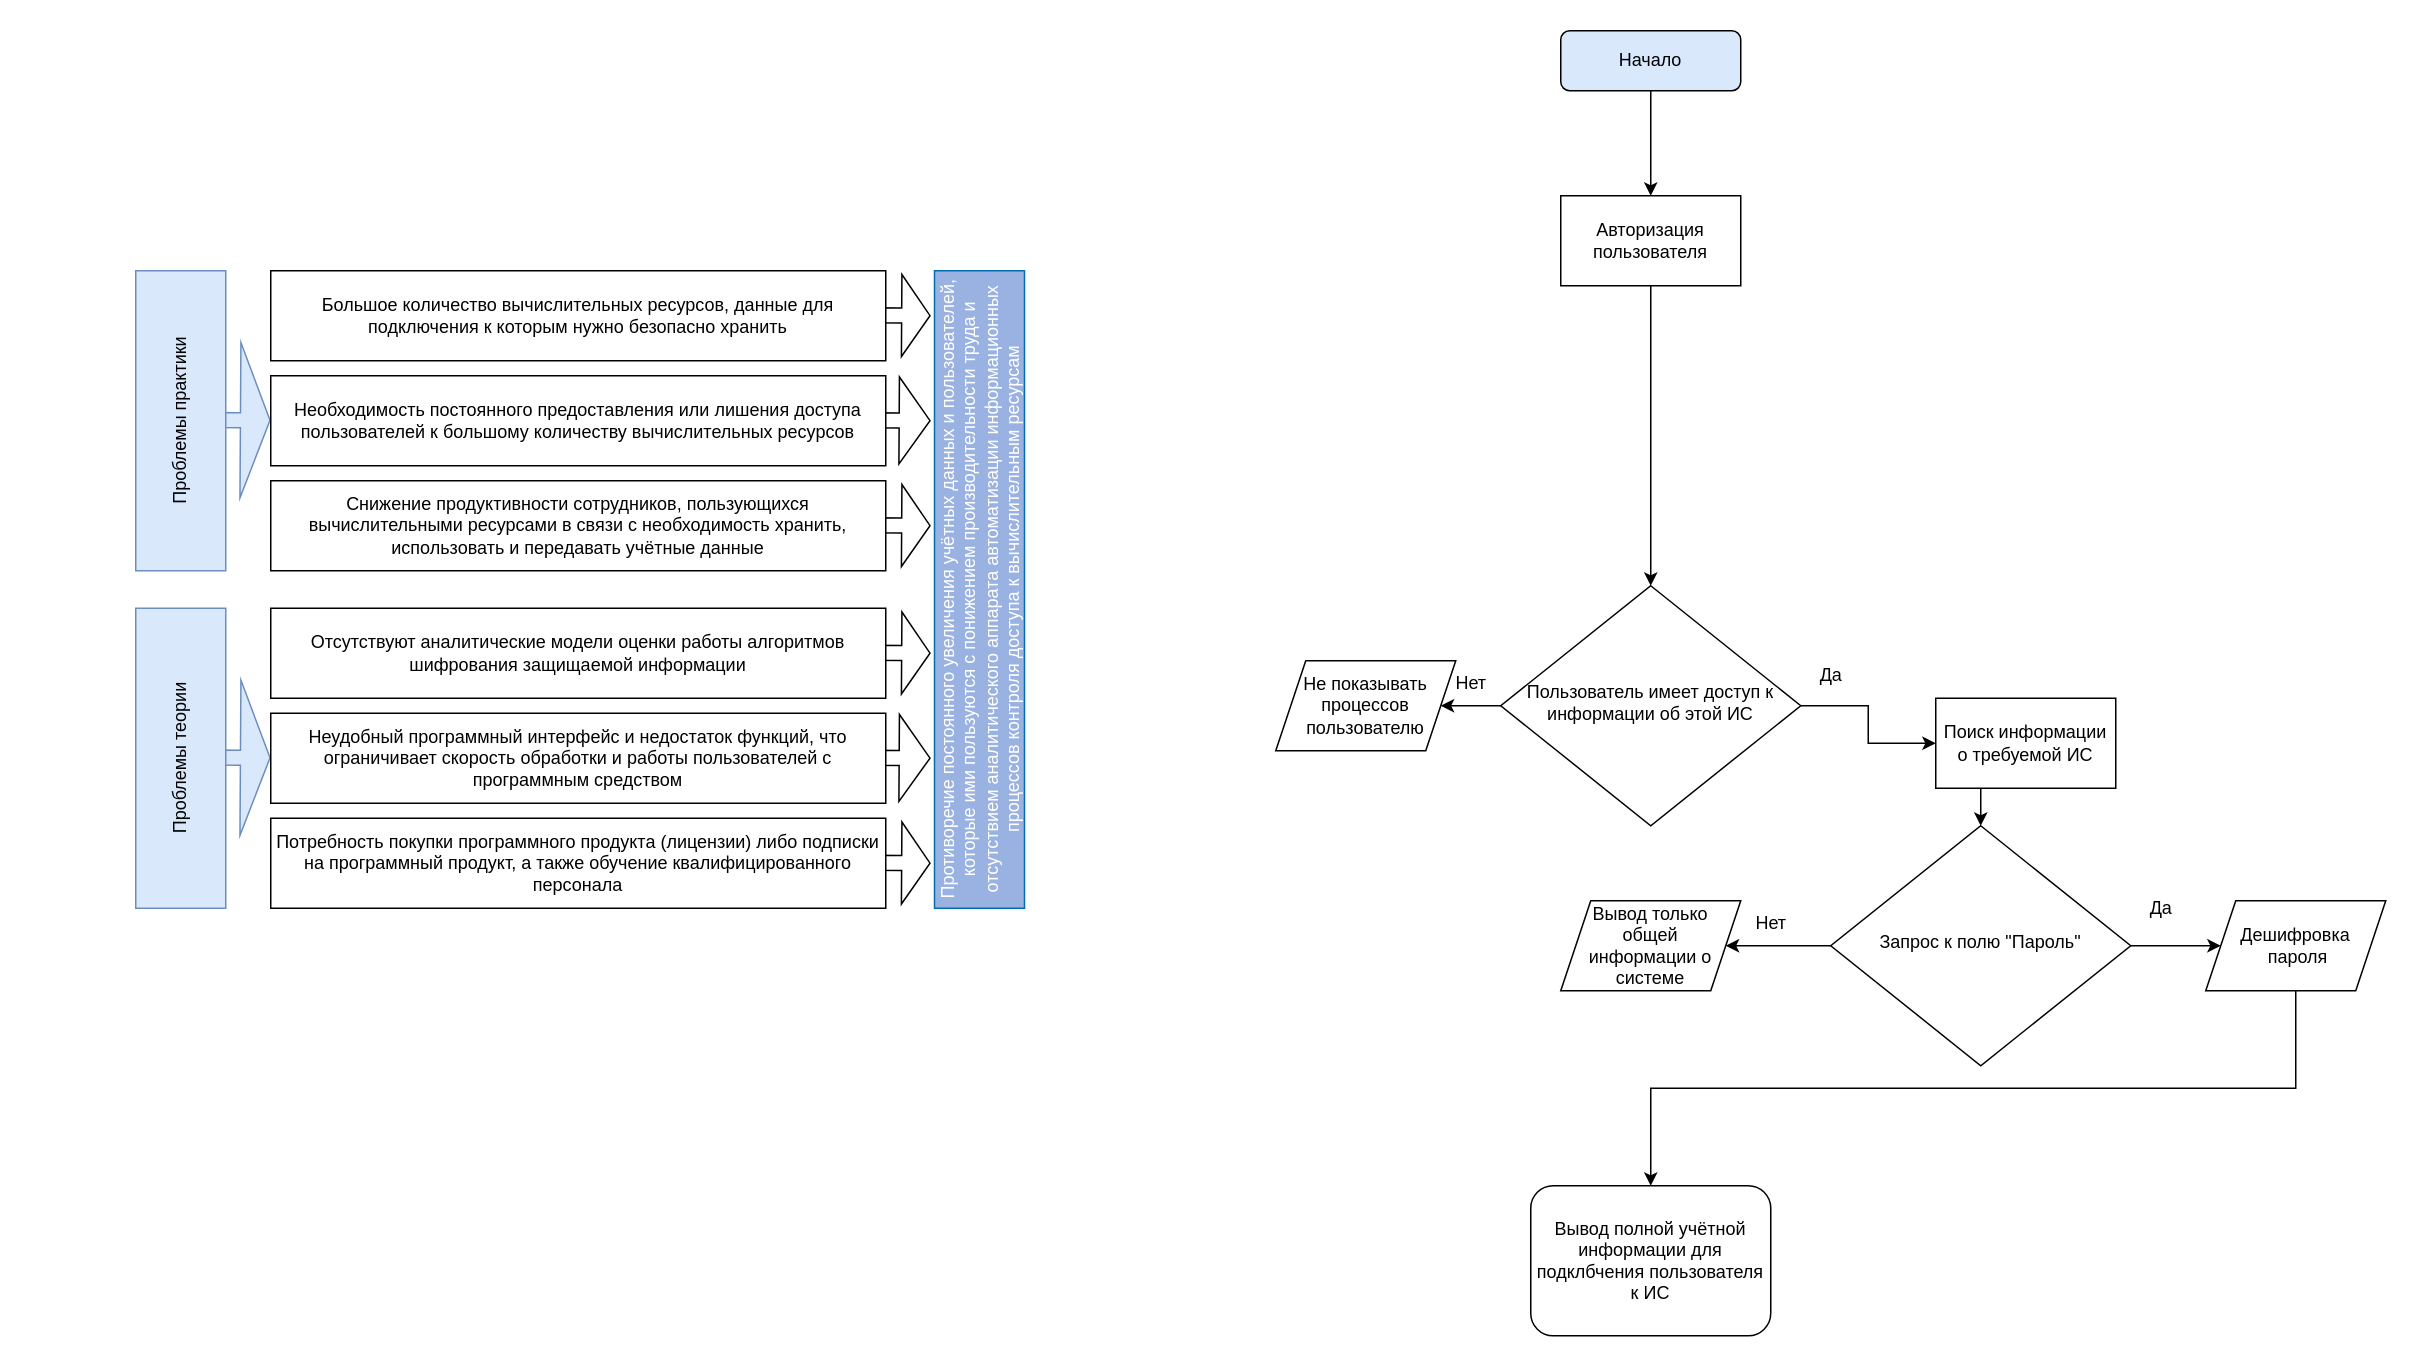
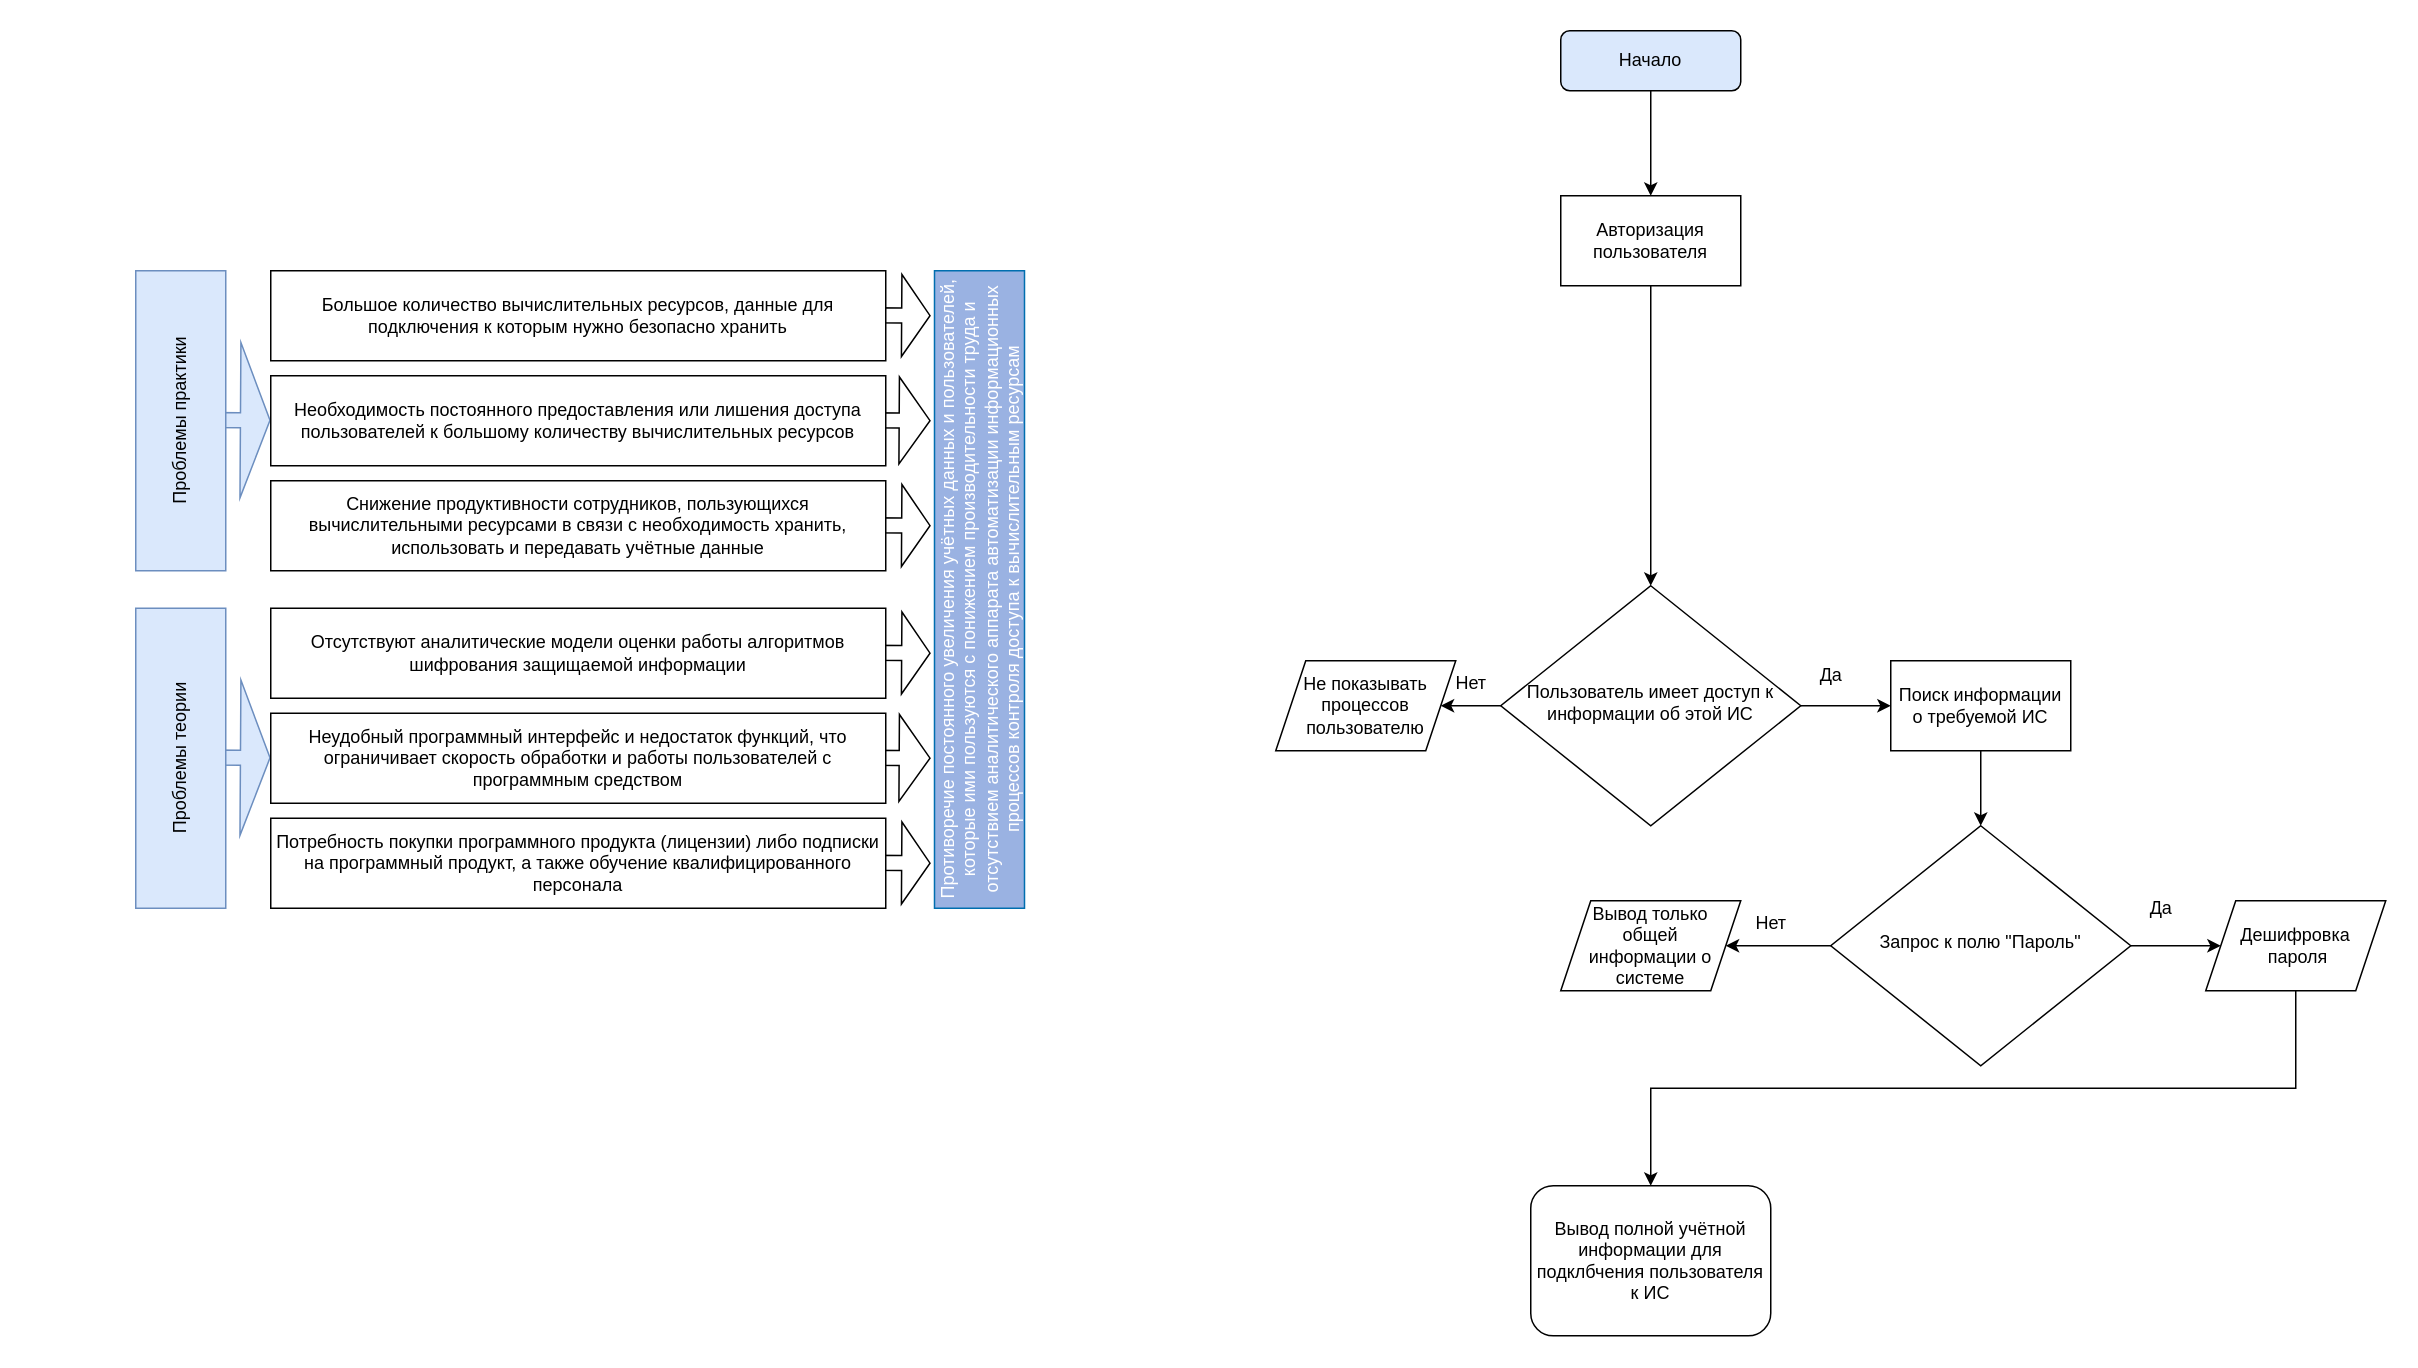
  <mxCell id="0" />
  <mxCell id="1" parent="0" />
  <mxCell id="2" style="edgeStyle=orthogonalEdgeStyle;rounded=0;orthogonalLoop=1;jettySize=auto;html=1;exitX=0.5;exitY=1;exitDx=0;exitDy=0;entryX=0.5;entryY=0;entryDx=0;entryDy=0;" edge="1" parent="1" source="3" target="8"><mxGeometry relative="1" as="geometry" /></mxCell>
  <mxCell id="3" value="Начало" style="rounded=1;whiteSpace=wrap;html=1;fontSize=12;glass=0;strokeWidth=1;shadow=0;fillColor=#dae8fc;" parent="1" vertex="1"><mxGeometry x="1040" y="20" width="120" height="40" as="geometry" /></mxCell>
  <mxCell id="4" style="edgeStyle=orthogonalEdgeStyle;rounded=0;orthogonalLoop=1;jettySize=auto;html=1;exitX=0;exitY=0.5;exitDx=0;exitDy=0;entryX=1;entryY=0.5;entryDx=0;entryDy=0;" edge="1" parent="1" source="6"><mxGeometry relative="1" as="geometry"><mxPoint x="960" y="470" as="targetPoint" /></mxGeometry></mxCell>
  <mxCell id="5" style="edgeStyle=orthogonalEdgeStyle;rounded=0;orthogonalLoop=1;jettySize=auto;html=1;exitX=1;exitY=0.5;exitDx=0;exitDy=0;entryX=0;entryY=0.5;entryDx=0;entryDy=0;" edge="1" parent="1" source="6" target="10"><mxGeometry relative="1" as="geometry" /></mxCell>
  <mxCell id="6" value="Пользователь имеет доступ к информации об этой ИС" style="rhombus;whiteSpace=wrap;html=1;shadow=0;fontFamily=Helvetica;fontSize=12;align=center;strokeWidth=1;spacing=6;spacingTop=-4;" parent="1" vertex="1"><mxGeometry x="1000" y="390" width="200" height="160" as="geometry" /></mxCell>
  <mxCell id="7" style="edgeStyle=orthogonalEdgeStyle;rounded=0;orthogonalLoop=1;jettySize=auto;html=1;exitX=0.5;exitY=1;exitDx=0;exitDy=0;" edge="1" parent="1" source="8"><mxGeometry relative="1" as="geometry"><mxPoint x="1100" y="390" as="targetPoint" /></mxGeometry></mxCell>
  <mxCell id="8" value="Авторизация пользователя" style="rounded=0;whiteSpace=wrap;html=1;" vertex="1" parent="1"><mxGeometry x="1040" y="130" width="120" height="60" as="geometry" /></mxCell>
  <mxCell id="9" style="edgeStyle=orthogonalEdgeStyle;rounded=0;orthogonalLoop=1;jettySize=auto;html=1;exitX=0.5;exitY=1;exitDx=0;exitDy=0;entryX=0.5;entryY=0;entryDx=0;entryDy=0;" edge="1" parent="1" source="10"><mxGeometry relative="1" as="geometry"><mxPoint x="1320" y="550" as="targetPoint" /></mxGeometry></mxCell>
- <mxCell id="10" value="Поиск информации о требуемой ИС" style="rounded=0;whiteSpace=wrap;html=1;" vertex="1" parent="1"><mxGeometry x="1290" y="465" width="120" height="60" as="geometry" /></mxCell>
+ <mxCell id="10" value="Поиск информации о требуемой ИС" style="rounded=0;whiteSpace=wrap;html=1;" vertex="1" parent="1"><mxGeometry x="1260" y="440" width="120" height="60" as="geometry" /></mxCell>
  <mxCell id="11" value="Нет" style="text;html=1;align=center;verticalAlign=middle;resizable=0;points=[];autosize=1;strokeColor=none;fillColor=none;" vertex="1" parent="1"><mxGeometry x="960" y="440" width="40" height="30" as="geometry" /></mxCell>
  <mxCell id="12" value="Да" style="text;html=1;align=center;verticalAlign=middle;resizable=0;points=[];autosize=1;strokeColor=none;fillColor=none;" vertex="1" parent="1"><mxGeometry x="1200" y="435" width="40" height="30" as="geometry" /></mxCell>
  <mxCell id="13" value="Не показывать процессов пользователю" style="shape=parallelogram;perimeter=parallelogramPerimeter;whiteSpace=wrap;html=1;fixedSize=1;" vertex="1" parent="1"><mxGeometry x="850" y="440" width="120" height="60" as="geometry" /></mxCell>
  <mxCell id="14" style="edgeStyle=orthogonalEdgeStyle;rounded=0;orthogonalLoop=1;jettySize=auto;html=1;exitX=0;exitY=0.5;exitDx=0;exitDy=0;" edge="1" parent="1" source="16" target="17"><mxGeometry relative="1" as="geometry" /></mxCell>
  <mxCell id="15" style="edgeStyle=orthogonalEdgeStyle;rounded=0;orthogonalLoop=1;jettySize=auto;html=1;exitX=1;exitY=0.5;exitDx=0;exitDy=0;" edge="1" parent="1" source="16" target="20"><mxGeometry relative="1" as="geometry" /></mxCell>
  <mxCell id="16" value="Запрос к полю &quot;Пароль&quot;" style="rhombus;whiteSpace=wrap;html=1;shadow=0;fontFamily=Helvetica;fontSize=12;align=center;strokeWidth=1;spacing=6;spacingTop=-4;" vertex="1" parent="1"><mxGeometry x="1220" y="550" width="200" height="160" as="geometry" /></mxCell>
  <mxCell id="17" value="Вывод только &lt;br&gt;общей&lt;br&gt;информации о системе" style="shape=parallelogram;perimeter=parallelogramPerimeter;whiteSpace=wrap;html=1;fixedSize=1;" vertex="1" parent="1"><mxGeometry x="1040" y="600" width="120" height="60" as="geometry" /></mxCell>
  <mxCell id="18" value="Нет" style="text;html=1;align=center;verticalAlign=middle;resizable=0;points=[];autosize=1;strokeColor=none;fillColor=none;" vertex="1" parent="1"><mxGeometry x="1160" y="600" width="40" height="30" as="geometry" /></mxCell>
  <mxCell id="19" style="edgeStyle=orthogonalEdgeStyle;rounded=0;orthogonalLoop=1;jettySize=auto;html=1;exitX=0.5;exitY=1;exitDx=0;exitDy=0;entryX=0.5;entryY=0;entryDx=0;entryDy=0;" edge="1" parent="1" source="20" target="22"><mxGeometry relative="1" as="geometry" /></mxCell>
  <mxCell id="20" value="Дешифровка&lt;br&gt;&amp;nbsp;пароля" style="shape=parallelogram;perimeter=parallelogramPerimeter;whiteSpace=wrap;html=1;fixedSize=1;" vertex="1" parent="1"><mxGeometry x="1470" y="600" width="120" height="60" as="geometry" /></mxCell>
  <mxCell id="21" value="Да" style="text;html=1;align=center;verticalAlign=middle;resizable=0;points=[];autosize=1;strokeColor=none;fillColor=none;" vertex="1" parent="1"><mxGeometry x="1420" y="590" width="40" height="30" as="geometry" /></mxCell>
  <mxCell id="22" value="Вывод полной учётной информации для подклбчения пользователя к ИС" style="rounded=1;whiteSpace=wrap;html=1;" vertex="1" parent="1"><mxGeometry x="1020" y="790" width="160" height="100" as="geometry" /></mxCell>
  <mxCell id="23" value="Противоречие постоянного увеличения учётных данных и пользователей, которые ими пользуются с понижением производительности труда и отсутствием аналитического аппарата автоматизации информационных процессов контроля доступа к вычислительным ресурсам" style="rounded=0;whiteSpace=wrap;html=1;rotation=-90;fillColor=#9AB2E2;strokeColor=#006EAF;fontColor=#ffffff;" vertex="1" parent="1"><mxGeometry x="440" y="362.5" width="425" height="60" as="geometry" /></mxCell>
  <mxCell id="24" value="" style="shape=flexArrow;endArrow=classic;html=1;rounded=0;endWidth=92.571;endSize=6.234;startWidth=49.714;startSize=19.331;fillColor=#dae8fc;strokeColor=#6c8ebf;" edge="1" parent="1"><mxGeometry width="50" height="50" relative="1" as="geometry"><mxPoint x="140" y="279.5" as="sourcePoint" /><mxPoint x="180" y="279.74" as="targetPoint" /></mxGeometry></mxCell>
  <mxCell id="25" value="Проблемы практики" style="rounded=0;whiteSpace=wrap;html=1;rotation=-90;fillColor=#dae8fc;strokeColor=#6c8ebf;" vertex="1" parent="1"><mxGeometry x="20" y="250" width="200" height="60" as="geometry" /></mxCell>
  <mxCell id="26" value="" style="shape=flexArrow;endArrow=classic;html=1;rounded=0;endWidth=43.667;endSize=5.963;startWidth=49.714;startSize=19.331;" edge="1" parent="1"><mxGeometry width="50" height="50" relative="1" as="geometry"><mxPoint x="580" y="209.71" as="sourcePoint" /><mxPoint x="620" y="209.95" as="targetPoint" /></mxGeometry></mxCell>
  <mxCell id="27" value="Большое количество вычислительных ресурсов, данные для подключения к которым нужно безопасно хранить" style="rounded=0;whiteSpace=wrap;html=1;rotation=0;" vertex="1" parent="1"><mxGeometry x="180" y="180" width="410" height="60" as="geometry" /></mxCell>
  <mxCell id="28" value="" style="shape=flexArrow;endArrow=classic;html=1;rounded=0;endWidth=47;endSize=6.517;startWidth=43.667;startSize=6.517;" edge="1" parent="1"><mxGeometry width="50" height="50" relative="1" as="geometry"><mxPoint x="580" y="279.71" as="sourcePoint" /><mxPoint x="620" y="279.95" as="targetPoint" /></mxGeometry></mxCell>
  <mxCell id="29" value="Необходимость постоянного предоставления или лишения доступа пользователей к большому количеству вычислительных ресурсов" style="rounded=0;whiteSpace=wrap;html=1;rotation=0;" vertex="1" parent="1"><mxGeometry x="180" y="250" width="410" height="60" as="geometry" /></mxCell>
  <mxCell id="30" value="" style="shape=flexArrow;endArrow=classic;html=1;rounded=0;endWidth=43.667;endSize=5.963;startWidth=49.714;startSize=19.331;" edge="1" parent="1"><mxGeometry width="50" height="50" relative="1" as="geometry"><mxPoint x="580" y="349.71" as="sourcePoint" /><mxPoint x="620" y="349.95" as="targetPoint" /></mxGeometry></mxCell>
  <mxCell id="31" value="Снижение продуктивности сотрудников, пользующихся вычислительными ресурсами в связи с необходимость хранить, использовать и передавать учётные данные" style="rounded=0;whiteSpace=wrap;html=1;rotation=0;" vertex="1" parent="1"><mxGeometry x="180" y="320" width="410" height="60" as="geometry" /></mxCell>
  <mxCell id="32" value="" style="shape=flexArrow;endArrow=classic;html=1;rounded=0;endWidth=92.571;endSize=6.234;startWidth=49.714;startSize=19.331;fillColor=#dae8fc;strokeColor=#6c8ebf;" edge="1" parent="1"><mxGeometry width="50" height="50" relative="1" as="geometry"><mxPoint x="140" y="504.5" as="sourcePoint" /><mxPoint x="180" y="504.74" as="targetPoint" /></mxGeometry></mxCell>
  <mxCell id="33" value="Проблемы теории" style="rounded=0;whiteSpace=wrap;html=1;rotation=-90;fillColor=#dae8fc;strokeColor=#6c8ebf;" vertex="1" parent="1"><mxGeometry x="20" y="475" width="200" height="60" as="geometry" /></mxCell>
  <mxCell id="34" value="" style="shape=flexArrow;endArrow=classic;html=1;rounded=0;endWidth=43.667;endSize=5.963;startWidth=49.714;startSize=19.331;" edge="1" parent="1"><mxGeometry width="50" height="50" relative="1" as="geometry"><mxPoint x="580" y="434.71" as="sourcePoint" /><mxPoint x="620" y="434.95" as="targetPoint" /></mxGeometry></mxCell>
  <mxCell id="35" value="Отсутствуют аналитические модели оценки работы алгоритмов шифрования защищаемой информации" style="rounded=0;whiteSpace=wrap;html=1;rotation=0;" vertex="1" parent="1"><mxGeometry x="180" y="405" width="410" height="60" as="geometry" /></mxCell>
  <mxCell id="36" value="" style="shape=flexArrow;endArrow=classic;html=1;rounded=0;endWidth=47;endSize=6.517;startWidth=43.667;startSize=6.517;" edge="1" parent="1"><mxGeometry width="50" height="50" relative="1" as="geometry"><mxPoint x="580" y="504.71" as="sourcePoint" /><mxPoint x="620" y="504.95" as="targetPoint" /></mxGeometry></mxCell>
  <mxCell id="37" value="Неудобный программный интерфейс и недостаток функций, что ограничивает скорость обработки и работы пользователей с программным средством" style="rounded=0;whiteSpace=wrap;html=1;rotation=0;" vertex="1" parent="1"><mxGeometry x="180" y="475" width="410" height="60" as="geometry" /></mxCell>
  <mxCell id="38" value="" style="shape=flexArrow;endArrow=classic;html=1;rounded=0;endWidth=43.667;endSize=5.963;startWidth=49.714;startSize=19.331;" edge="1" parent="1"><mxGeometry width="50" height="50" relative="1" as="geometry"><mxPoint x="580" y="574.71" as="sourcePoint" /><mxPoint x="620" y="574.95" as="targetPoint" /></mxGeometry></mxCell>
  <mxCell id="39" value="Потребность покупки программного продукта (лицензии) либо подписки на программный продукт, а также обучение квалифицированного персонала" style="rounded=0;whiteSpace=wrap;html=1;rotation=0;" vertex="1" parent="1"><mxGeometry x="180" y="545" width="410" height="60" as="geometry" /></mxCell>
